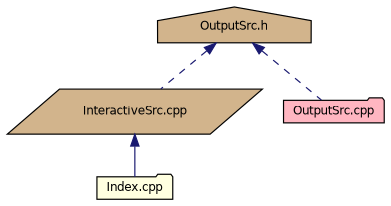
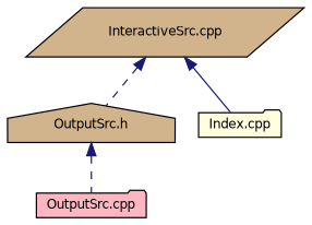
  digraph {
    fontname="DejaVu Sans"
    node [color=black fillcolor=tan fontname="DejaVu Sans" fontsize=10 shape=folder style=filled]
    edge [color=midnightblue dir=back fontname="DejaVu Sans" fontsize=10 labelfontname=Helvetica labelfontsize=10 style=dashed]
    n1 [fontcolor=black height=0.2 label="OutputSrc.h" shape=house width=0.4]
    n2 [height=0.2 label="InteractiveSrc.cpp" shape=parallelogram width=0.4]
    n3 [fillcolor=lightpink height=0.2 label="OutputSrc.cpp" width=0.4]
    n4 [fillcolor=lightyellow height=0.2 label="Index.cpp" width=0.4]
-   n1 -> n2
+   n2 -> n1
    n1 -> n3
    n2 -> n4 [style=solid]
  }
